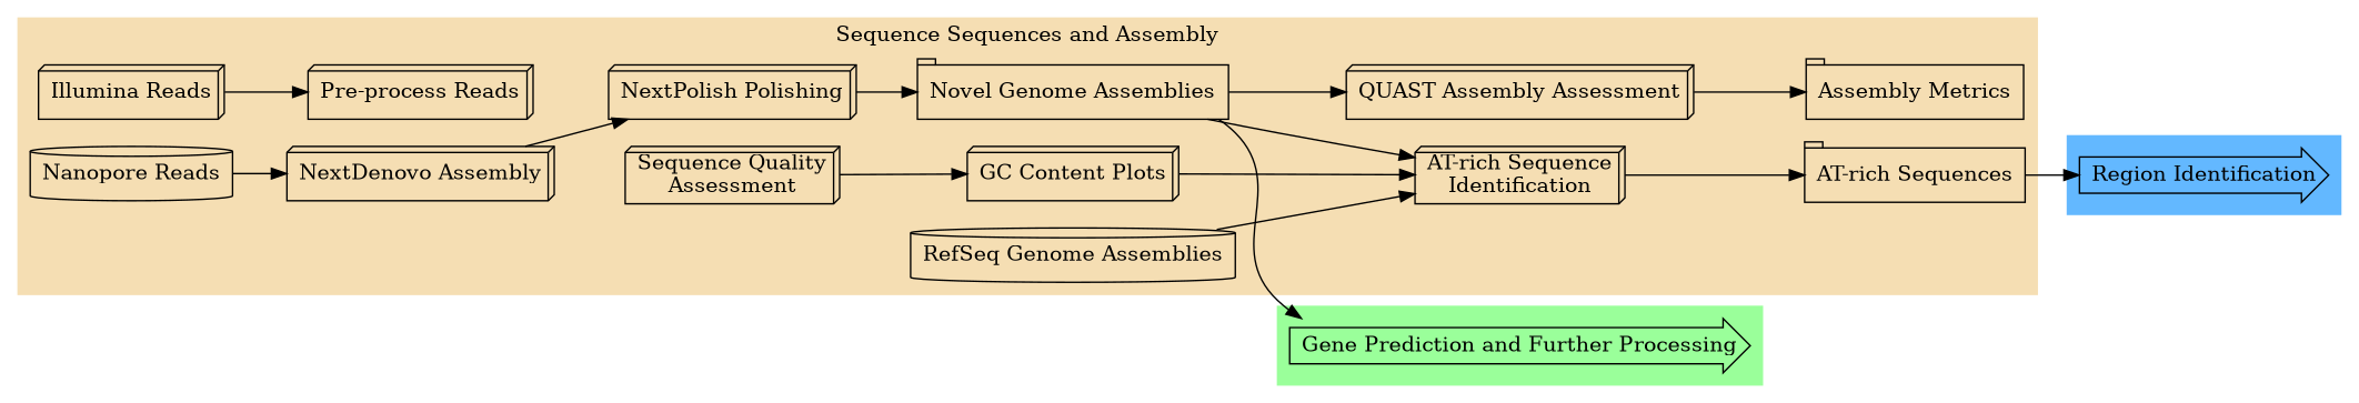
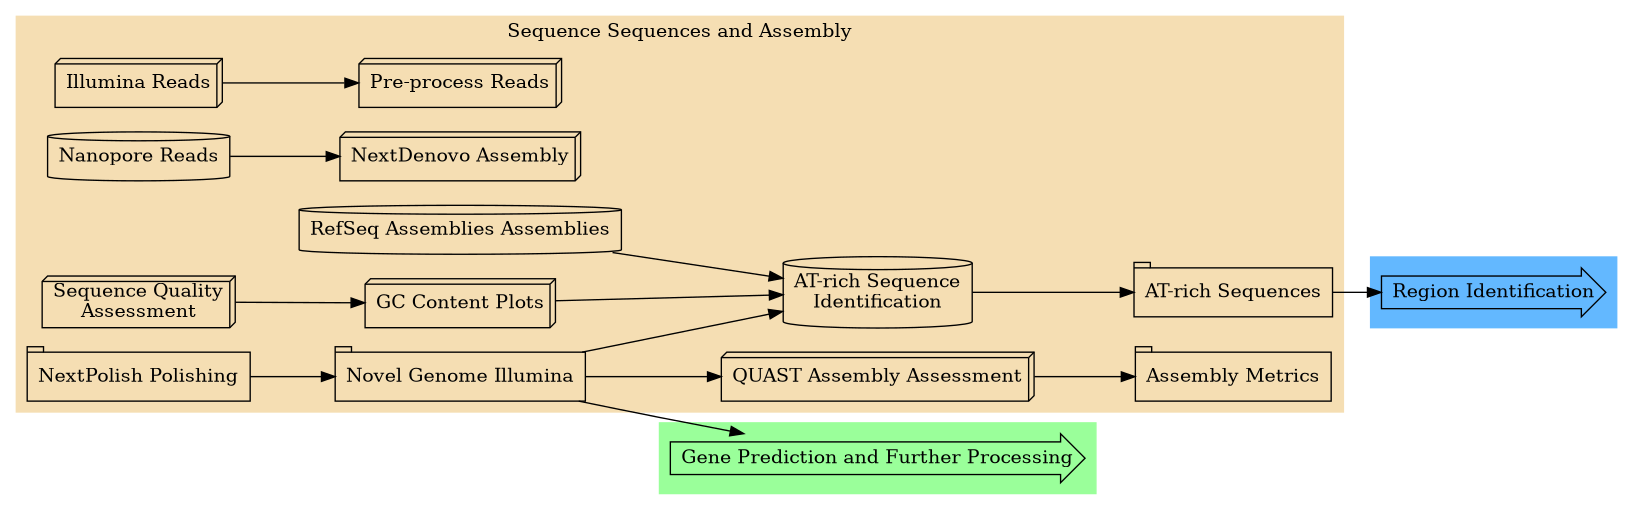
  digraph {
    rankdir=LR
    node [shape=box3d]
    "Illumina Reads"
    "Nanopore Reads" [shape=cylinder]
    "Pre-process Reads"
    "Sequence Quality\nAssessment"
    "NextDenovo Assembly"
-   "NextPolish Polishing"
-   "Novel Genome Assemblies" [shape=tab]
+   "NextPolish Polishing" [shape=tab]
+   "Novel Genome Assemblies" [shape=tab label="Novel Genome Illumina"]
    "GC Content Plots"
    "QUAST Assembly Assessment"
-   "AT-rich Sequence\nIdentification"
+   "AT-rich Sequence\nIdentification" [shape=cylinder]
    "Assembly Metrics" [shape=tab]
    "AT-rich Sequences" [shape=tab]
-   "RefSeq Genome Assemblies" [shape=cylinder]
+   "RefSeq Genome Assemblies" [shape=cylinder label="RefSeq Assemblies Assemblies"]
    "Gene Prediction and Further Processing" [shape=rarrow]
    "Region Identification" [shape=rarrow]
    subgraph cluster_1 {
      color=wheat
      label="Sequence Sequences and Assembly"
      style=filled
      "Pre-process Reads"
      "Sequence Quality\nAssessment"
      "NextDenovo Assembly"
      "NextPolish Polishing"
      "Novel Genome Assemblies"
      "GC Content Plots"
      "QUAST Assembly Assessment"
      "AT-rich Sequence\nIdentification"
      "Assembly Metrics"
      "AT-rich Sequences"
      "RefSeq Genome Assemblies"
      subgraph sub_2 {
        color=wheat
        label="Sequence Processing and Assembly"
        rank=same
        style=filled
        "Illumina Reads"
        "Nanopore Reads"
      }
    }
    subgraph cluster_3 {
      color=palegreen1
      style=filled
      "Gene Prediction and Further Processing"
    }
    subgraph cluster_4 {
      color=steelblue1
      style=filled
      "Region Identification"
    }
    "Illumina Reads" -> "Pre-process Reads"
    "Nanopore Reads" -> "NextDenovo Assembly"
    "Sequence Quality\nAssessment" -> "GC Content Plots"
-   "NextDenovo Assembly" -> "NextPolish Polishing"
    "NextPolish Polishing" -> "Novel Genome Assemblies"
    "Novel Genome Assemblies" -> "QUAST Assembly Assessment"
    "Novel Genome Assemblies" -> "AT-rich Sequence\nIdentification"
    "Novel Genome Assemblies" -> "Gene Prediction and Further Processing"
    "GC Content Plots" -> "AT-rich Sequence\nIdentification"
    "QUAST Assembly Assessment" -> "Assembly Metrics"
    "AT-rich Sequence\nIdentification" -> "AT-rich Sequences"
    "AT-rich Sequences" -> "Region Identification"
    "RefSeq Genome Assemblies" -> "AT-rich Sequence\nIdentification"
  }
